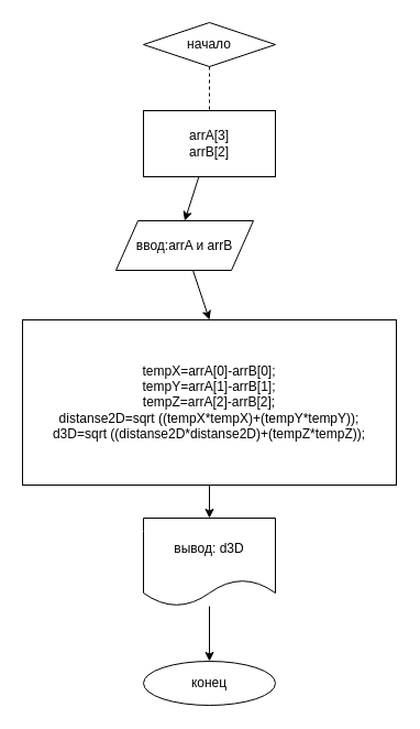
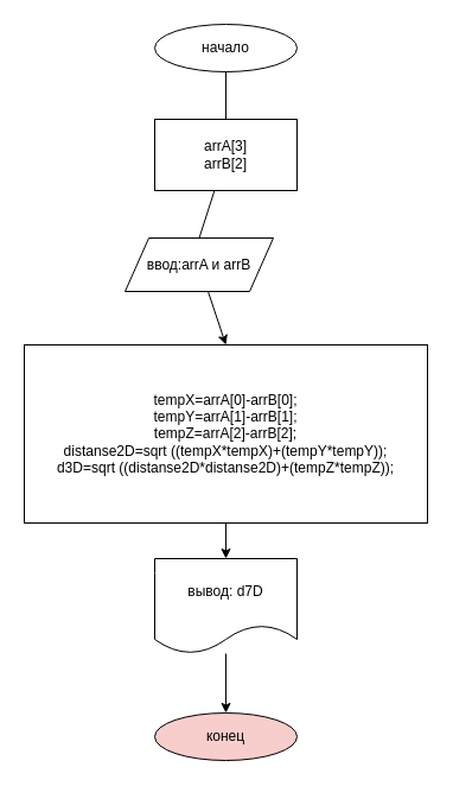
  <mxCell id="0" />
  <mxCell id="1" parent="0" />
- <mxCell id="2" style="edgeStyle=none;html=1;entryX=0.5;entryY=0;entryDx=0;entryDy=0;startArrow=none;" edge="1" parent="1" source="11" target="5"><mxGeometry relative="1" as="geometry" /></mxCell>
- <mxCell id="3" value="начало" style="rhombus;whiteSpace=wrap;html=1;" vertex="1" parent="1"><mxGeometry x="130" y="20" width="120" height="40" as="geometry" /></mxCell>
+ <mxCell id="2" style="edgeStyle=none;html=1;entryX=0.5;entryY=0;entryDx=0;entryDy=0;startArrow=none;endArrow=none;" edge="1" parent="1" source="11" target="5"><mxGeometry relative="1" as="geometry" /></mxCell>
+ <mxCell id="3" value="начало" style="ellipse;whiteSpace=wrap;html=1;" vertex="1" parent="1"><mxGeometry x="130" y="20" width="120" height="40" as="geometry" /></mxCell>
  <mxCell id="4" style="edgeStyle=none;html=1;entryX=0.5;entryY=0;entryDx=0;entryDy=0;" edge="1" parent="1" source="5" target="7"><mxGeometry relative="1" as="geometry"><mxPoint x="181.25" y="280" as="targetPoint" /></mxGeometry></mxCell>
  <mxCell id="5" value="ввод:arrA и arrB" style="shape=parallelogram;perimeter=parallelogramPerimeter;whiteSpace=wrap;html=1;fixedSize=1;" vertex="1" parent="1"><mxGeometry x="105" y="200" width="125" height="45" as="geometry" /></mxCell>
  <mxCell id="6" style="edgeStyle=none;html=1;" edge="1" parent="1" source="7"><mxGeometry relative="1" as="geometry"><mxPoint x="190" y="470" as="targetPoint" /></mxGeometry></mxCell>
  <mxCell id="7" value="tempX=arrA[0]-arrB[0];&lt;br&gt;tempY=arrA[1]-arrB[1];&lt;br&gt;tempZ=arrA[2]-arrB[2];&lt;br&gt;distanse2D=sqrt ((tempX*tempX)+(tempY*tempY));&lt;br&gt;d3D=sqrt ((distanse2D*distanse2D)+(tempZ*tempZ));" style="rounded=0;whiteSpace=wrap;html=1;" vertex="1" parent="1"><mxGeometry x="20" y="290" width="340" height="150" as="geometry" /></mxCell>
  <mxCell id="8" style="edgeStyle=none;html=1;" edge="1" parent="1" source="9"><mxGeometry relative="1" as="geometry"><mxPoint x="190" y="600" as="targetPoint" /></mxGeometry></mxCell>
- <mxCell id="9" value="вывод: d3D" style="shape=document;whiteSpace=wrap;html=1;boundedLbl=1;" vertex="1" parent="1"><mxGeometry x="130" y="470" width="120" height="80" as="geometry" /></mxCell>
- <mxCell id="10" value="конец" style="ellipse;whiteSpace=wrap;html=1;" vertex="1" parent="1"><mxGeometry x="130" y="600" width="120" height="40" as="geometry" /></mxCell>
+ <mxCell id="9" value="вывод: d7D" style="shape=document;whiteSpace=wrap;html=1;boundedLbl=1;" vertex="1" parent="1"><mxGeometry x="130" y="470" width="120" height="80" as="geometry" /></mxCell>
+ <mxCell id="10" value="конец" style="ellipse;whiteSpace=wrap;html=1;fillColor=#f8cecc;" vertex="1" parent="1"><mxGeometry x="130" y="600" width="120" height="40" as="geometry" /></mxCell>
  <mxCell id="11" value="arrA[3]&lt;br&gt;arrB[2]" style="rounded=0;whiteSpace=wrap;html=1;" vertex="1" parent="1"><mxGeometry x="130" width="120" height="60" as="geometry" y="100" /></mxCell>
- <mxCell id="12" value="" style="edgeStyle=none;html=1;entryX=0.5;entryY=0;entryDx=0;entryDy=0;endArrow=none;dashed=1;" edge="1" parent="1" source="3" target="11"><mxGeometry relative="1" as="geometry"><mxPoint x="198.572" y="79.994" as="sourcePoint" /><mxPoint x="190" y="200" as="targetPoint" /></mxGeometry></mxCell>
+ <mxCell id="12" value="" style="edgeStyle=none;html=1;entryX=0.5;entryY=0;entryDx=0;entryDy=0;endArrow=none;" edge="1" parent="1" source="3" target="11"><mxGeometry relative="1" as="geometry"><mxPoint x="198.572" y="79.994" as="sourcePoint" /><mxPoint x="190" y="200" as="targetPoint" /></mxGeometry></mxCell>
